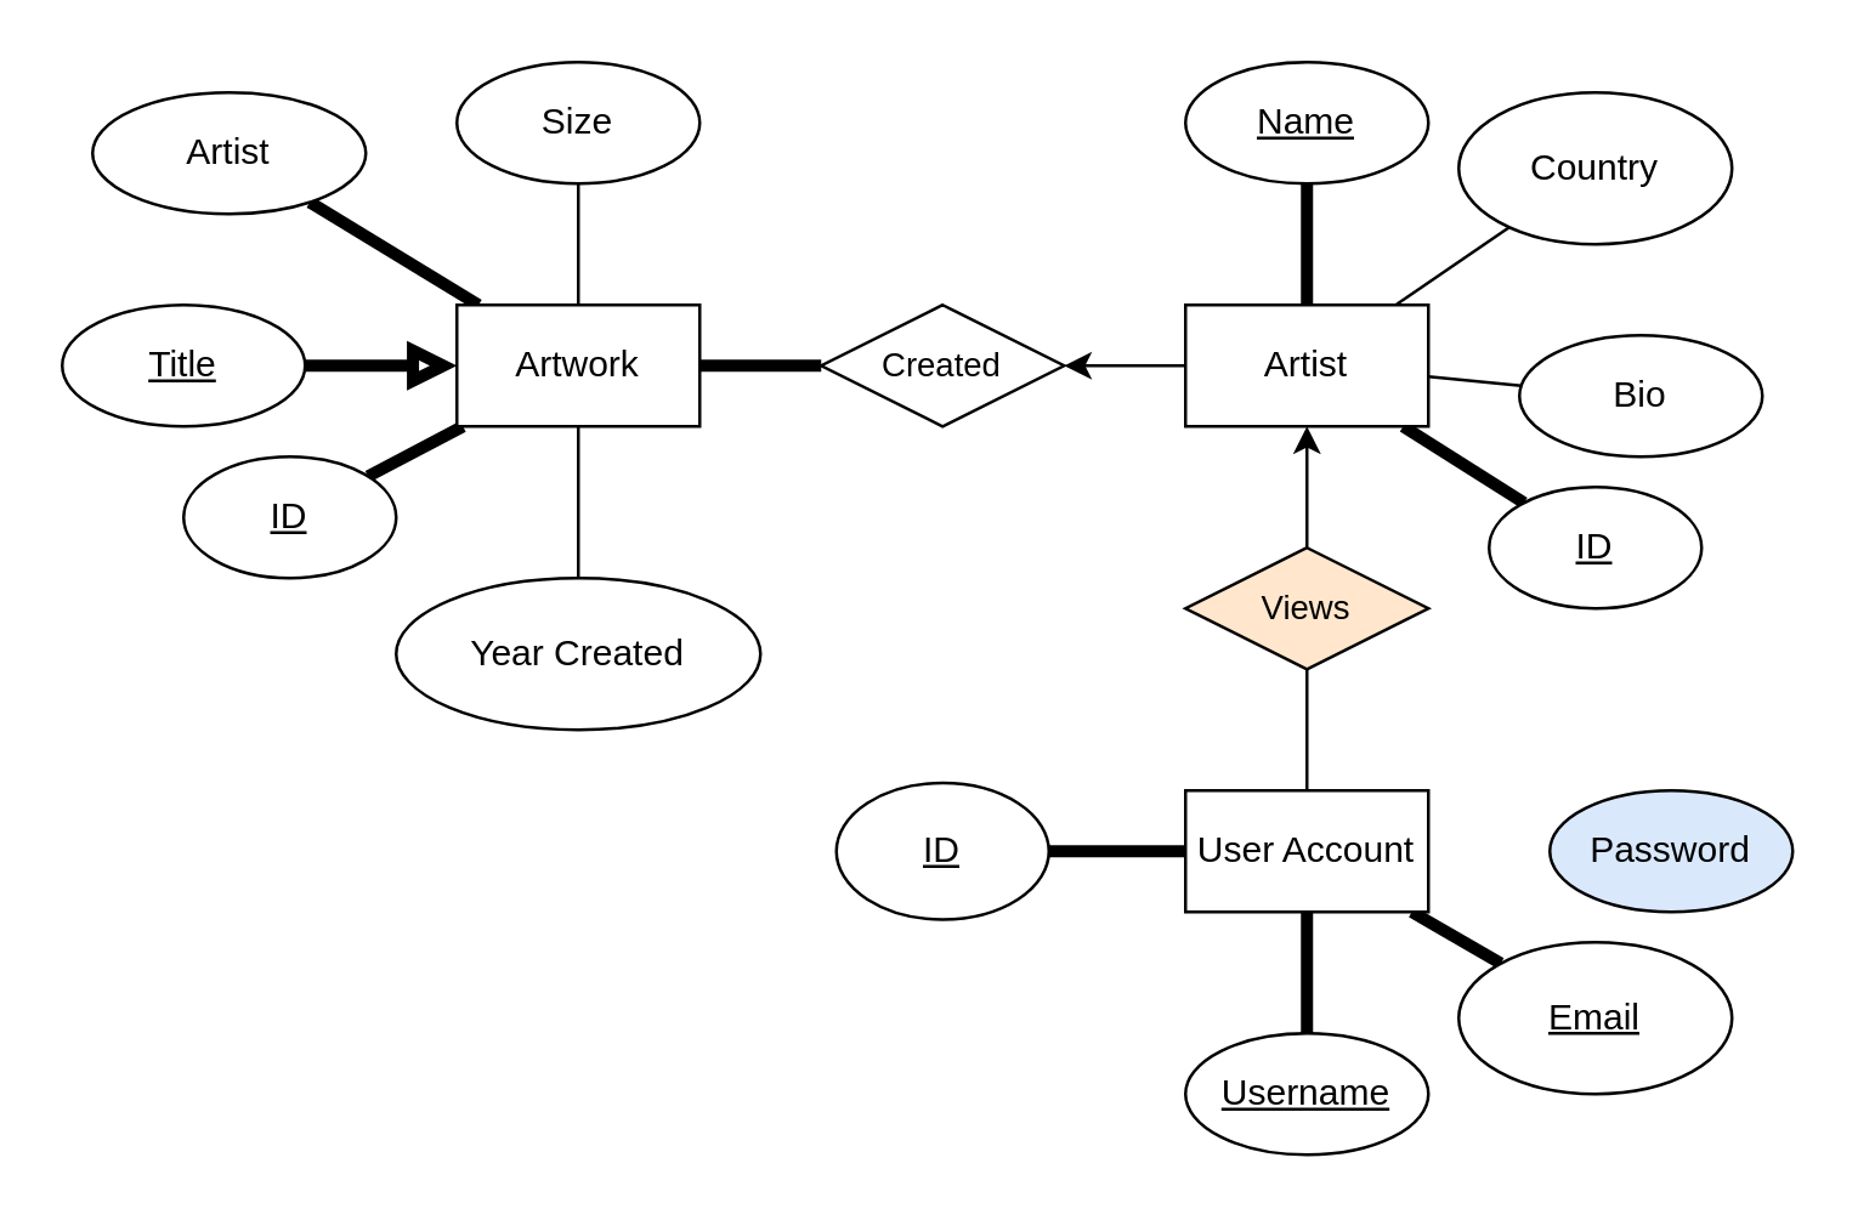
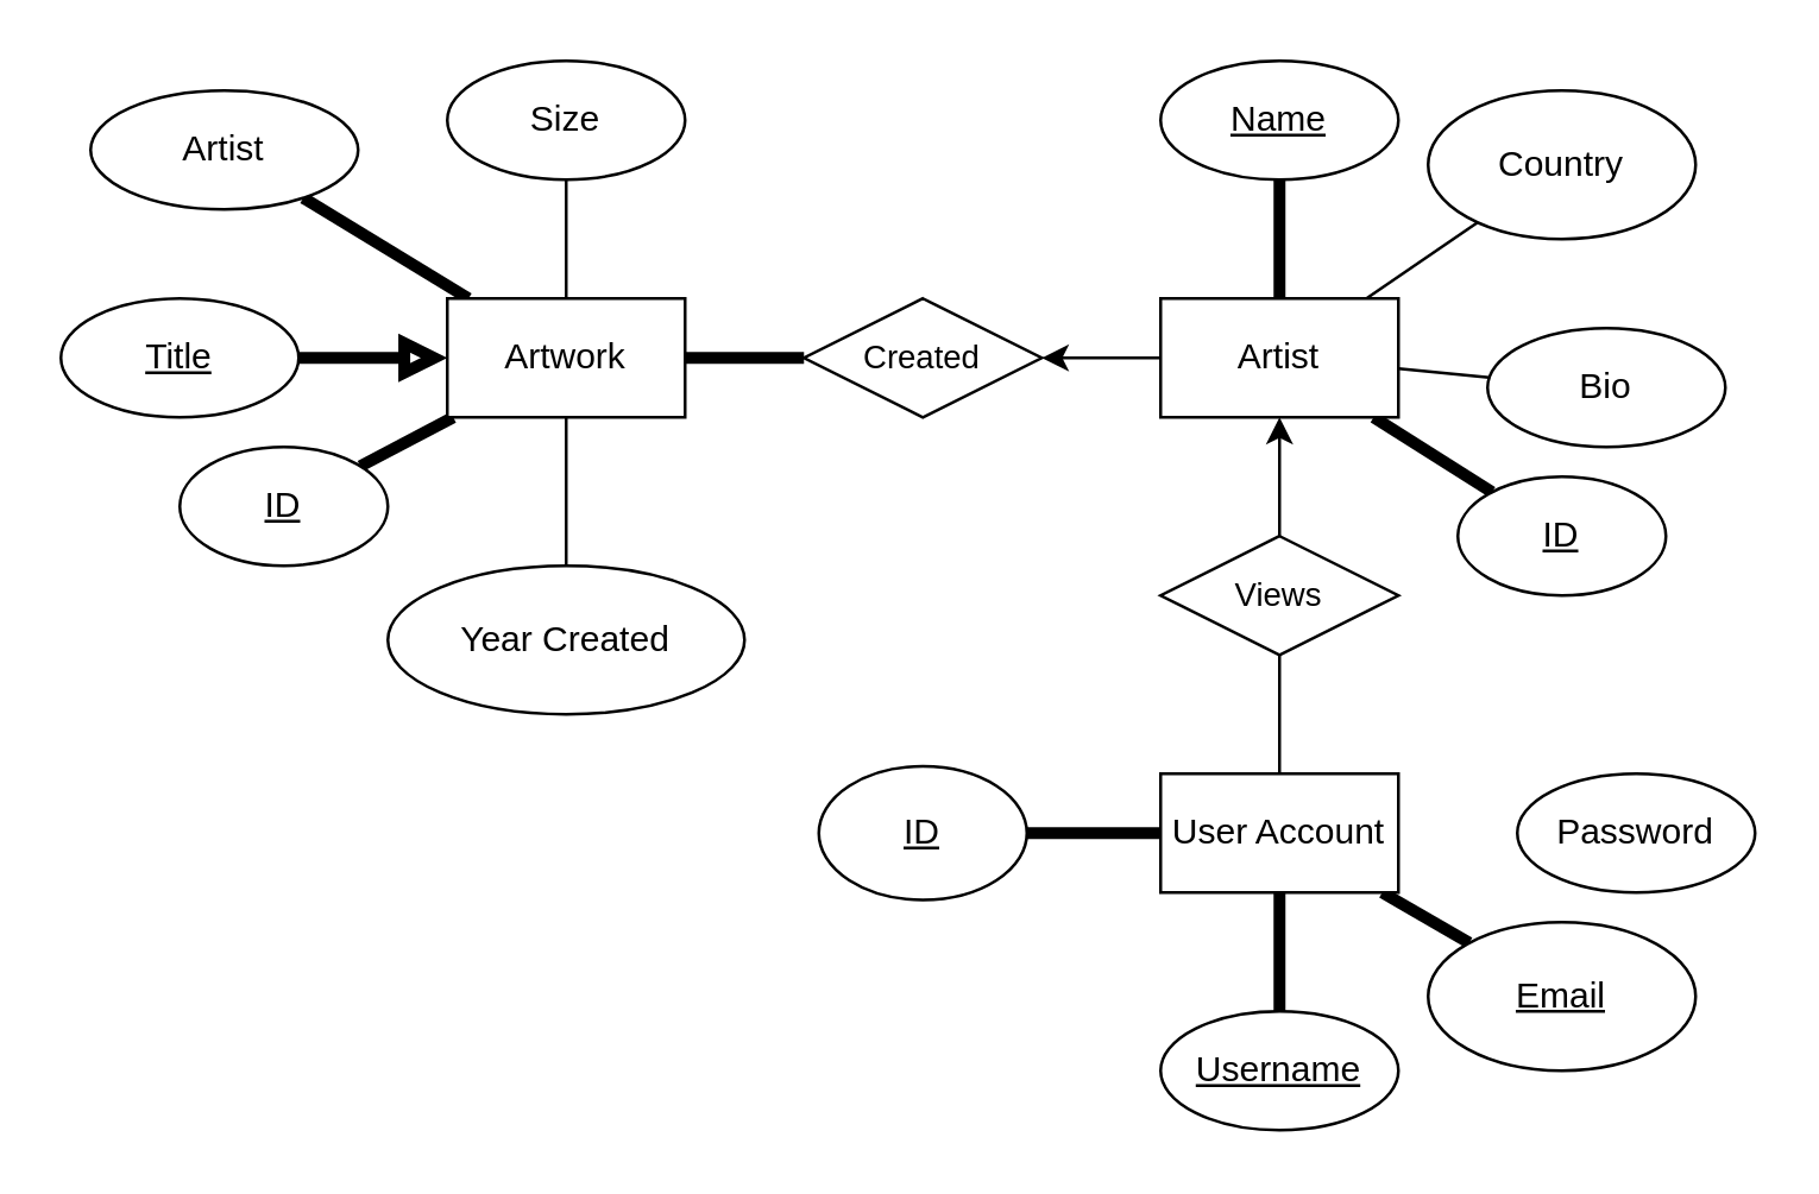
  <mxCell id="0" />
  <mxCell id="1" parent="0" />
  <mxCell id="2" value="" style="edgeStyle=none;html=1;strokeWidth=0;endArrow=none;endFill=0;startArrow=none;" edge="1" parent="1" source="31"><mxGeometry relative="1" as="geometry"><mxPoint x="190" y="220" as="targetPoint" /></mxGeometry></mxCell>
  <mxCell id="3" value="" style="edgeStyle=none;html=1;endArrow=none;endFill=0;strokeWidth=1;" edge="1" parent="1" source="6" target="31"><mxGeometry relative="1" as="geometry" /></mxCell>
  <mxCell id="4" value="" style="edgeStyle=none;html=1;endArrow=none;endFill=0;strokeWidth=4;" edge="1" parent="1" source="6" target="34"><mxGeometry relative="1" as="geometry" /></mxCell>
  <mxCell id="5" value="" style="edgeStyle=none;html=1;endArrow=none;endFill=0;strokeWidth=4;" edge="1" parent="1" source="6" target="37"><mxGeometry relative="1" as="geometry" /></mxCell>
  <mxCell id="6" value="Artwork" style="rounded=0;whiteSpace=wrap;html=1;" parent="1" vertex="1"><mxGeometry x="150" y="100" width="80" height="40" as="geometry" /></mxCell>
  <mxCell id="7" style="edgeStyle=orthogonalEdgeStyle;rounded=0;orthogonalLoop=1;jettySize=auto;html=1;exitX=1;exitY=0.5;exitDx=0;exitDy=0;entryX=0;entryY=0.5;entryDx=0;entryDy=0;endArrow=block;endFill=0;strokeWidth=4;" parent="1" source="8" target="6" edge="1"><mxGeometry relative="1" as="geometry" /></mxCell>
  <mxCell id="8" value="&lt;u&gt;Title&lt;/u&gt;" style="ellipse;whiteSpace=wrap;html=1;" parent="1" vertex="1"><mxGeometry x="20" y="100" width="80" height="40" as="geometry" /></mxCell>
  <mxCell id="9" style="edgeStyle=orthogonalEdgeStyle;rounded=0;orthogonalLoop=1;jettySize=auto;html=1;exitX=0.5;exitY=1;exitDx=0;exitDy=0;entryX=0.5;entryY=0;entryDx=0;entryDy=0;endArrow=none;endFill=0;strokeWidth=1;" parent="1" source="10" target="6" edge="1"><mxGeometry relative="1" as="geometry" /></mxCell>
  <mxCell id="10" value="Size" style="ellipse;whiteSpace=wrap;html=1;" parent="1" vertex="1"><mxGeometry x="150" y="20" width="80" height="40" as="geometry" /></mxCell>
  <mxCell id="11" value="" style="edgeStyle=none;rounded=0;orthogonalLoop=1;jettySize=auto;html=1;endArrow=none;endFill=0;strokeWidth=4;" parent="1" source="12" target="6" edge="1"><mxGeometry relative="1" as="geometry" /></mxCell>
  <mxCell id="12" value="&lt;font style=&quot;font-size: 11px&quot;&gt;Created&lt;/font&gt;" style="rhombus;whiteSpace=wrap;html=1;" parent="1" vertex="1"><mxGeometry x="270" y="100" width="80" height="40" as="geometry" /></mxCell>
  <mxCell id="13" value="" style="edgeStyle=none;rounded=0;orthogonalLoop=1;jettySize=auto;html=1;endArrow=classic;endFill=1;" parent="1" source="16" target="12" edge="1"><mxGeometry relative="1" as="geometry" /></mxCell>
  <mxCell id="14" value="" style="edgeStyle=none;html=1;endArrow=none;endFill=0;strokeWidth=4;" edge="1" parent="1" source="16" target="33"><mxGeometry relative="1" as="geometry" /></mxCell>
  <mxCell id="15" value="" style="edgeStyle=none;html=1;endArrow=none;endFill=0;strokeWidth=1;" edge="1" parent="1" source="16" target="35"><mxGeometry relative="1" as="geometry" /></mxCell>
  <mxCell id="16" value="Artist" style="rounded=0;whiteSpace=wrap;html=1;" parent="1" vertex="1"><mxGeometry x="390" y="100" width="80" height="40" as="geometry" /></mxCell>
  <mxCell id="17" value="" style="edgeStyle=none;rounded=0;orthogonalLoop=1;jettySize=auto;html=1;endArrow=none;endFill=0;strokeWidth=4;" parent="1" source="18" target="16" edge="1"><mxGeometry relative="1" as="geometry" /></mxCell>
  <mxCell id="18" value="&lt;u&gt;Name&lt;/u&gt;" style="ellipse;whiteSpace=wrap;html=1;" parent="1" vertex="1"><mxGeometry x="390" y="20" width="80" height="40" as="geometry" /></mxCell>
  <mxCell id="19" value="" style="edgeStyle=none;rounded=0;orthogonalLoop=1;jettySize=auto;html=1;endArrow=none;endFill=0;" parent="1" source="20" target="16" edge="1"><mxGeometry relative="1" as="geometry" /></mxCell>
  <mxCell id="20" value="Bio" style="ellipse;whiteSpace=wrap;html=1;" parent="1" vertex="1"><mxGeometry x="500" y="110" width="80" height="40" as="geometry" /></mxCell>
  <mxCell id="21" value="" style="edgeStyle=none;html=1;endArrow=classic;endFill=1;strokeWidth=1;" edge="1" parent="1" source="22" target="16"><mxGeometry relative="1" as="geometry" /></mxCell>
- <mxCell id="22" value="&lt;font style=&quot;font-size: 11px&quot;&gt;Views&lt;/font&gt;" style="rhombus;whiteSpace=wrap;html=1;fillColor=#ffe6cc;" parent="1" vertex="1"><mxGeometry x="390" y="180" width="80" height="40" as="geometry" /></mxCell>
+ <mxCell id="22" value="&lt;font style=&quot;font-size: 11px&quot;&gt;Views&lt;/font&gt;" style="rhombus;whiteSpace=wrap;html=1;" parent="1" vertex="1"><mxGeometry x="390" y="180" width="80" height="40" as="geometry" /></mxCell>
  <mxCell id="23" value="" style="edgeStyle=none;html=1;endArrow=none;endFill=0;strokeWidth=1;" edge="1" parent="1" source="26" target="22"><mxGeometry relative="1" as="geometry" /></mxCell>
  <mxCell id="24" value="" style="edgeStyle=none;html=1;endArrow=none;endFill=0;strokeWidth=4;" edge="1" parent="1" source="26" target="32"><mxGeometry relative="1" as="geometry" /></mxCell>
  <mxCell id="25" value="" style="edgeStyle=none;html=1;endArrow=none;endFill=0;strokeWidth=4;" edge="1" parent="1" source="26" target="36"><mxGeometry relative="1" as="geometry" /></mxCell>
  <mxCell id="26" value="User Account" style="rounded=0;whiteSpace=wrap;html=1;" parent="1" vertex="1"><mxGeometry x="390" y="260" width="80" height="40" as="geometry" /></mxCell>
  <mxCell id="27" style="edgeStyle=none;rounded=0;orthogonalLoop=1;jettySize=auto;html=1;exitX=0.5;exitY=0;exitDx=0;exitDy=0;entryX=0.5;entryY=1;entryDx=0;entryDy=0;endArrow=none;endFill=0;strokeWidth=4;" parent="1" source="28" target="26" edge="1"><mxGeometry relative="1" as="geometry" /></mxCell>
  <mxCell id="28" value="&lt;u&gt;Username&lt;/u&gt;" style="ellipse;whiteSpace=wrap;html=1;" parent="1" vertex="1"><mxGeometry x="390" y="340" width="80" height="40" as="geometry" /></mxCell>
- <mxCell id="29" value="Password" style="ellipse;whiteSpace=wrap;html=1;fillColor=#dae8fc;" parent="1" vertex="1"><mxGeometry x="510" y="260" width="80" height="40" as="geometry" /></mxCell>
+ <mxCell id="29" value="Password" style="ellipse;whiteSpace=wrap;html=1;" parent="1" vertex="1"><mxGeometry x="510" y="260" width="80" height="40" as="geometry" /></mxCell>
  <mxCell id="30" style="edgeStyle=none;html=1;exitX=0.5;exitY=0;exitDx=0;exitDy=0;endArrow=none;endFill=0;strokeWidth=4;" edge="1" parent="1" source="31"><mxGeometry relative="1" as="geometry"><mxPoint x="190" y="190" as="targetPoint" /></mxGeometry></mxCell>
  <mxCell id="31" value="Year Created" style="ellipse;whiteSpace=wrap;html=1;rounded=0;strokeWidth=1;" vertex="1" parent="1"><mxGeometry x="130" y="190" width="120" height="50" as="geometry" /></mxCell>
  <mxCell id="32" value="&lt;u&gt;ID&lt;/u&gt;" style="ellipse;whiteSpace=wrap;html=1;rounded=0;" vertex="1" parent="1"><mxGeometry x="275" y="257.5" width="70" height="45" as="geometry" /></mxCell>
  <mxCell id="33" value="&lt;u&gt;ID&lt;/u&gt;" style="ellipse;whiteSpace=wrap;html=1;rounded=0;" vertex="1" parent="1"><mxGeometry x="490" y="160" width="70" height="40" as="geometry" /></mxCell>
  <mxCell id="34" value="&lt;u&gt;ID&lt;/u&gt;" style="ellipse;whiteSpace=wrap;html=1;rounded=0;" vertex="1" parent="1"><mxGeometry x="60" y="150" width="70" height="40" as="geometry" /></mxCell>
  <mxCell id="35" value="Country" style="ellipse;whiteSpace=wrap;html=1;rounded=0;" vertex="1" parent="1"><mxGeometry x="480" y="30" width="90" height="50" as="geometry" /></mxCell>
  <mxCell id="36" value="&lt;u&gt;Email&lt;/u&gt;" style="ellipse;whiteSpace=wrap;html=1;rounded=0;" vertex="1" parent="1"><mxGeometry x="480" y="310" width="90" height="50" as="geometry" /></mxCell>
  <mxCell id="37" value="Artist" style="ellipse;whiteSpace=wrap;html=1;rounded=0;" vertex="1" parent="1"><mxGeometry x="30" y="30" width="90" height="40" as="geometry" /></mxCell>
